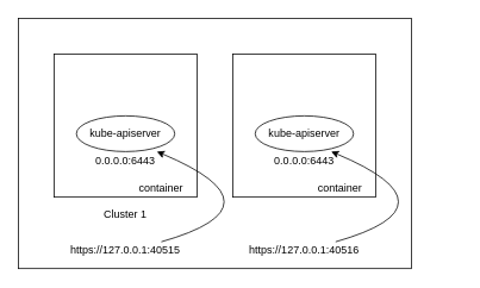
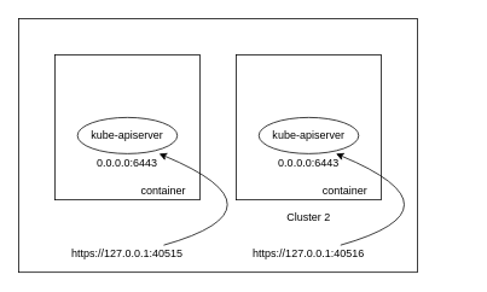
  <mxCell id="0" />
  <mxCell id="1" parent="0" />
  <mxCell id="2" value="" style="rounded=0;whiteSpace=wrap;html=1;" vertex="1" parent="1"><mxGeometry x="20" y="20" width="440" height="280" as="geometry" /></mxCell>
  <mxCell id="3" value="" style="whiteSpace=wrap;html=1;aspect=fixed;" vertex="1" parent="1"><mxGeometry x="60" y="60" width="160" height="160" as="geometry" /></mxCell>
- <mxCell id="4" value="Cluster 1" style="text;html=1;strokeColor=none;fillColor=none;align=center;verticalAlign=middle;whiteSpace=wrap;rounded=0;" vertex="1" parent="1"><mxGeometry x="100" y="230" width="80" height="20" as="geometry" /></mxCell>
  <mxCell id="5" value="" style="whiteSpace=wrap;html=1;aspect=fixed;" vertex="1" parent="1"><mxGeometry x="260" y="60" width="160" height="160" as="geometry" /></mxCell>
+ <mxCell id="6" value="Cluster 2" style="text;html=1;strokeColor=none;fillColor=none;align=center;verticalAlign=middle;whiteSpace=wrap;rounded=0;" vertex="1" parent="1"><mxGeometry x="300" y="230" width="80" height="20" as="geometry" /></mxCell>
  <mxCell id="7" value="kube-apiserver" style="ellipse;whiteSpace=wrap;html=1;" vertex="1" parent="1"><mxGeometry x="85" y="129" width="110" height="40" as="geometry" /></mxCell>
  <mxCell id="8" value="0.0.0.0:6443" style="text;html=1;strokeColor=none;fillColor=none;align=center;verticalAlign=middle;whiteSpace=wrap;rounded=0;" vertex="1" parent="1"><mxGeometry x="70" y="169" width="140" height="20" as="geometry" /></mxCell>
  <mxCell id="9" value="kube-apiserver" style="ellipse;whiteSpace=wrap;html=1;" vertex="1" parent="1"><mxGeometry x="285" y="129" width="110" height="40" as="geometry" /></mxCell>
  <mxCell id="10" value="0.0.0.0:6443" style="text;html=1;strokeColor=none;fillColor=none;align=center;verticalAlign=middle;whiteSpace=wrap;rounded=0;" vertex="1" parent="1"><mxGeometry x="270" y="169" width="140" height="20" as="geometry" /></mxCell>
  <mxCell id="11" value="https://127.0.0.1:40515" style="text;html=1;strokeColor=none;fillColor=none;align=center;verticalAlign=middle;whiteSpace=wrap;rounded=0;" vertex="1" parent="1"><mxGeometry x="60" y="270" width="160" height="20" as="geometry" /></mxCell>
  <mxCell id="12" value="https://127.0.0.1:40516" style="text;html=1;strokeColor=none;fillColor=none;align=center;verticalAlign=middle;whiteSpace=wrap;rounded=0;" vertex="1" parent="1"><mxGeometry x="260" y="270" width="160" height="20" as="geometry" /></mxCell>
  <mxCell id="13" value="container" style="text;html=1;strokeColor=none;fillColor=none;align=center;verticalAlign=middle;whiteSpace=wrap;rounded=0;" vertex="1" parent="1"><mxGeometry x="140" y="200" width="80" height="20" as="geometry" /></mxCell>
  <mxCell id="14" value="container" style="text;html=1;strokeColor=none;fillColor=none;align=center;verticalAlign=middle;whiteSpace=wrap;rounded=0;" vertex="1" parent="1"><mxGeometry x="340" y="200" width="80" height="20" as="geometry" /></mxCell>
  <mxCell id="15" value="" style="curved=1;endArrow=classic;html=1;exitX=0.75;exitY=0;exitDx=0;exitDy=0;entryX=0.75;entryY=0;entryDx=0;entryDy=0;" edge="1" parent="1" source="11" target="8"><mxGeometry width="50" height="50" relative="1" as="geometry"><mxPoint x="330" y="280" as="sourcePoint" /><mxPoint x="380" y="230" as="targetPoint" /><Array as="points"><mxPoint x="320" y="230" /></Array></mxGeometry></mxCell>
  <mxCell id="16" value="" style="curved=1;endArrow=classic;html=1;exitX=0.75;exitY=0;exitDx=0;exitDy=0;entryX=0.75;entryY=0;entryDx=0;entryDy=0;" edge="1" parent="1"><mxGeometry width="50" height="50" relative="1" as="geometry"><mxPoint x="375" y="270" as="sourcePoint" /><mxPoint x="370" y="169" as="targetPoint" /><Array as="points"><mxPoint x="515" y="230" /></Array></mxGeometry></mxCell>
